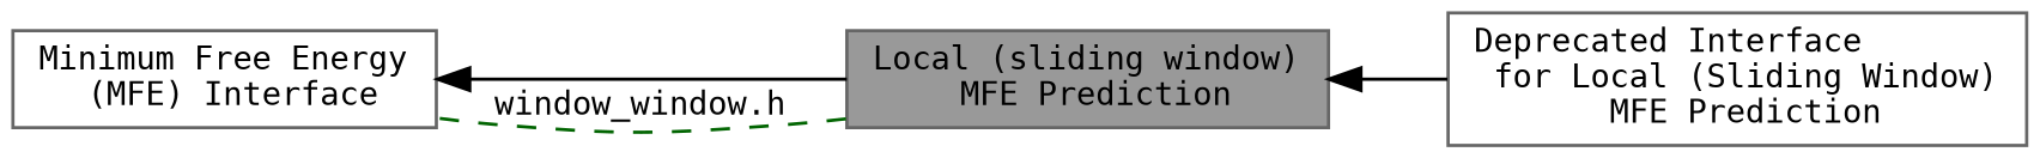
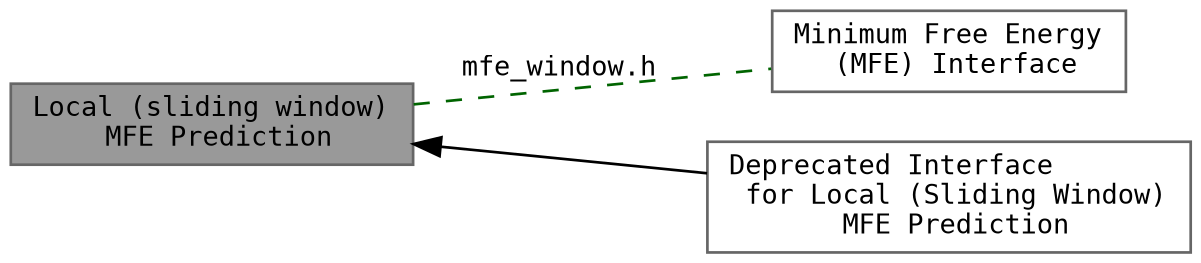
  digraph {
    fontname="DejaVu Sans Mono"
    rankdir=LR
    node [color=grey40 fillcolor=white fontname="DejaVu Sans Mono" fontsize=10 shape=box style=filled]
    edge [dir=back fontname="DejaVu Sans Mono" fontsize=10 labelfontname=Helvetica labelfontsize=10 shape=plaintext style=solid]
    n1 [height=0.2 label="Minimum Free Energy\l (MFE) Interface" width=0.4]
    n2 [color=gray40 fillcolor=grey60 fontcolor=black height=0.2 label="Local (sliding window)\l MFE Prediction" width=0.4]
    n3 [height=0.2 label="Deprecated Interface\l for Local (Sliding Window)\l MFE Prediction" width=0.4]
-   n1 -> n2
-   n2 -> n1 [color=darkgreen dir=none label="window_window.h" style=dashed]
+   n2 -> n1 [color=darkgreen dir=none label="mfe_window.h" style=dashed]
    n2 -> n3
  }
